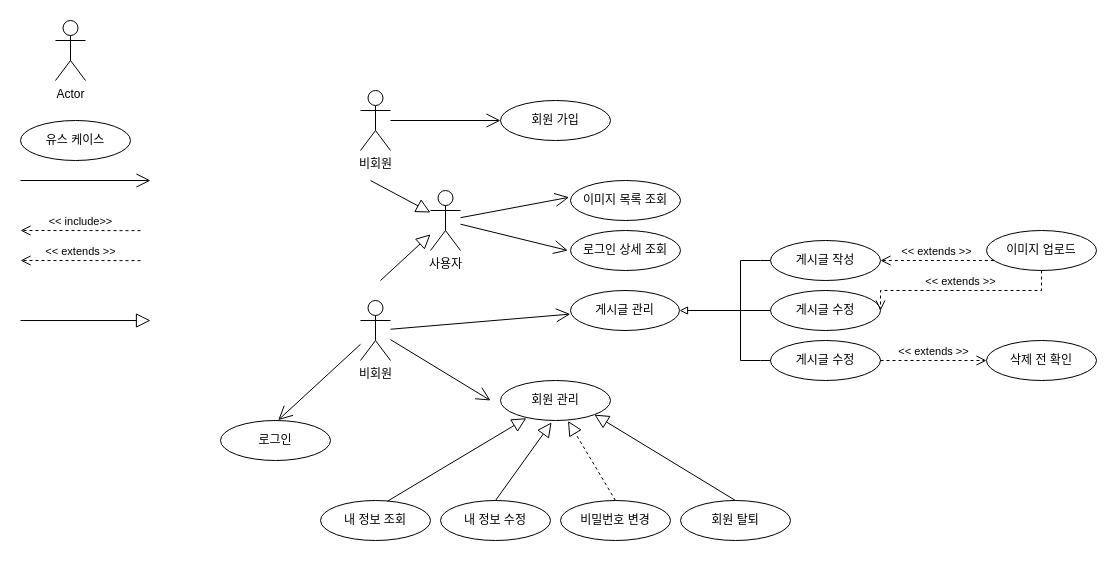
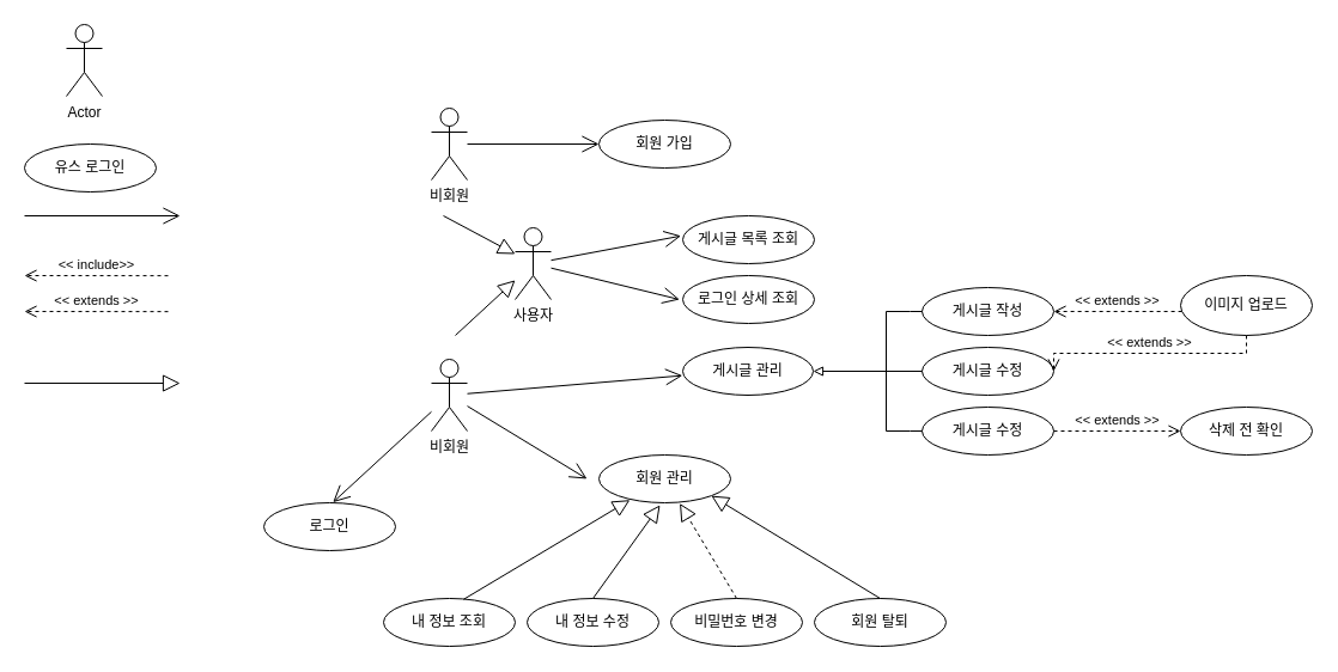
  <mxCell id="0" />
  <mxCell id="1" parent="0" />
  <mxCell id="2" value="Actor" style="shape=umlActor;verticalLabelPosition=bottom;verticalAlign=top;html=1;outlineConnect=0;" vertex="1" parent="1"><mxGeometry x="55" y="20" width="30" height="60" as="geometry" /></mxCell>
- <mxCell id="3" value="유스 케이스" style="ellipse;whiteSpace=wrap;html=1;" vertex="1" parent="1"><mxGeometry x="20" y="120" width="110" height="40" as="geometry" /></mxCell>
+ <mxCell id="3" value="유스 로그인" style="ellipse;whiteSpace=wrap;html=1;" vertex="1" parent="1"><mxGeometry x="20" y="120" width="110" height="40" as="geometry" /></mxCell>
  <mxCell id="4" value="&amp;lt;&amp;lt; include&amp;gt;&amp;gt;" style="html=1;verticalAlign=bottom;endArrow=open;dashed=1;endSize=8;edgeStyle=elbowEdgeStyle;elbow=vertical;curved=0;rounded=0;" edge="1" parent="1"><mxGeometry relative="1" as="geometry"><mxPoint x="140" y="230.13" as="sourcePoint" /><mxPoint x="20" y="230.13" as="targetPoint" /></mxGeometry></mxCell>
  <mxCell id="5" value="&amp;lt;&amp;lt; extends &amp;gt;&amp;gt;" style="html=1;verticalAlign=bottom;endArrow=open;dashed=1;endSize=8;edgeStyle=elbowEdgeStyle;elbow=vertical;curved=0;rounded=0;" edge="1" parent="1"><mxGeometry relative="1" as="geometry"><mxPoint x="140" y="260.13" as="sourcePoint" /><mxPoint x="20" y="260.13" as="targetPoint" /><mxPoint as="offset" /></mxGeometry></mxCell>
  <mxCell id="6" value="" style="endArrow=open;endFill=0;endSize=12;html=1;rounded=0;" edge="1" parent="1"><mxGeometry width="160" relative="1" as="geometry"><mxPoint x="20" y="180" as="sourcePoint" /><mxPoint x="150" y="180" as="targetPoint" /></mxGeometry></mxCell>
  <mxCell id="7" value="사용자" style="shape=umlActor;verticalLabelPosition=bottom;verticalAlign=top;html=1;outlineConnect=0;" vertex="1" parent="1"><mxGeometry x="430" y="190" width="30" height="60" as="geometry" /></mxCell>
- <mxCell id="8" value="이미지 목록 조회" style="ellipse;whiteSpace=wrap;html=1;" vertex="1" parent="1"><mxGeometry x="570" y="180" width="110" height="40" as="geometry" /></mxCell>
+ <mxCell id="8" value="게시글 목록 조회" style="ellipse;whiteSpace=wrap;html=1;" vertex="1" parent="1"><mxGeometry x="570" y="180" width="110" height="40" as="geometry" /></mxCell>
  <mxCell id="9" value="" style="endArrow=block;endFill=0;endSize=12;html=1;rounded=0;" edge="1" parent="1"><mxGeometry width="160" relative="1" as="geometry"><mxPoint x="20" y="320.03" as="sourcePoint" /><mxPoint x="150" y="320.03" as="targetPoint" /></mxGeometry></mxCell>
  <mxCell id="10" value="" style="endArrow=open;endFill=0;endSize=12;html=1;rounded=0;entryX=-0.013;entryY=0.42;entryDx=0;entryDy=0;entryPerimeter=0;" edge="1" parent="1" source="7" target="8"><mxGeometry width="160" relative="1" as="geometry"><mxPoint x="470" y="200" as="sourcePoint" /><mxPoint x="560" y="200" as="targetPoint" /></mxGeometry></mxCell>
  <mxCell id="11" value="비회원" style="shape=umlActor;verticalLabelPosition=bottom;verticalAlign=top;html=1;outlineConnect=0;" vertex="1" parent="1"><mxGeometry x="360" y="300" width="30" height="60" as="geometry" /></mxCell>
  <mxCell id="12" value="로그인" style="ellipse;whiteSpace=wrap;html=1;" vertex="1" parent="1"><mxGeometry x="220" y="420" width="110" height="40" as="geometry" /></mxCell>
  <mxCell id="13" value="" style="endArrow=open;endFill=0;endSize=12;html=1;rounded=0;entryX=0.525;entryY=-0.01;entryDx=0;entryDy=0;entryPerimeter=0;" edge="1" parent="1" source="11" target="12"><mxGeometry width="160" relative="1" as="geometry"><mxPoint x="350" y="350" as="sourcePoint" /><mxPoint x="280" y="410" as="targetPoint" /></mxGeometry></mxCell>
  <mxCell id="14" value="회원 관리" style="ellipse;whiteSpace=wrap;html=1;" vertex="1" parent="1"><mxGeometry x="500" y="380" width="110" height="40" as="geometry" /></mxCell>
  <mxCell id="15" value="" style="endArrow=open;endFill=0;endSize=12;html=1;rounded=0;" edge="1" parent="1" source="11"><mxGeometry width="160" relative="1" as="geometry"><mxPoint x="400" y="350" as="sourcePoint" /><mxPoint x="490" y="400" as="targetPoint" /></mxGeometry></mxCell>
  <mxCell id="16" value="내 정보 조회" style="ellipse;whiteSpace=wrap;html=1;" vertex="1" parent="1"><mxGeometry x="320" y="500" width="110" height="40" as="geometry" /></mxCell>
  <mxCell id="17" value="내 정보 수정" style="ellipse;whiteSpace=wrap;html=1;" vertex="1" parent="1"><mxGeometry x="440" y="500" width="110" height="40" as="geometry" /></mxCell>
  <mxCell id="18" value="비밀번호 변경" style="ellipse;whiteSpace=wrap;html=1;" vertex="1" parent="1"><mxGeometry x="560" y="500" width="110" height="40" as="geometry" /></mxCell>
  <mxCell id="19" value="회원 탈퇴" style="ellipse;whiteSpace=wrap;html=1;" vertex="1" parent="1"><mxGeometry x="680" y="500" width="110" height="40" as="geometry" /></mxCell>
  <mxCell id="20" value="" style="endArrow=block;endFill=0;endSize=12;html=1;rounded=0;entryX=0.235;entryY=0.942;entryDx=0;entryDy=0;entryPerimeter=0;exitX=0.608;exitY=0.019;exitDx=0;exitDy=0;exitPerimeter=0;" edge="1" parent="1" source="16" target="14"><mxGeometry width="160" relative="1" as="geometry"><mxPoint x="390" y="490" as="sourcePoint" /><mxPoint x="560" y="430" as="targetPoint" /></mxGeometry></mxCell>
  <mxCell id="21" value="" style="endArrow=block;endFill=0;endSize=12;html=1;rounded=0;entryX=0.464;entryY=1.049;entryDx=0;entryDy=0;entryPerimeter=0;exitX=0.5;exitY=0;exitDx=0;exitDy=0;" edge="1" parent="1" source="17" target="14"><mxGeometry width="160" relative="1" as="geometry"><mxPoint x="450" y="460" as="sourcePoint" /><mxPoint x="580" y="460" as="targetPoint" /></mxGeometry></mxCell>
  <mxCell id="22" value="" style="endArrow=block;endFill=0;endSize=12;html=1;rounded=0;exitX=0.5;exitY=0;exitDx=0;exitDy=0;entryX=1;entryY=1;entryDx=0;entryDy=0;" edge="1" parent="1" source="19" target="14"><mxGeometry width="160" relative="1" as="geometry"><mxPoint x="700" y="470" as="sourcePoint" /><mxPoint x="830" y="470" as="targetPoint" /></mxGeometry></mxCell>
  <mxCell id="23" value="" style="endArrow=block;endFill=0;endSize=12;html=1;rounded=0;exitX=0.5;exitY=0;exitDx=0;exitDy=0;entryX=0.614;entryY=1.013;entryDx=0;entryDy=0;entryPerimeter=0;dashed=1;" edge="1" parent="1" source="18" target="14"><mxGeometry width="160" relative="1" as="geometry"><mxPoint x="650" y="430" as="sourcePoint" /><mxPoint x="780" y="430" as="targetPoint" /></mxGeometry></mxCell>
  <mxCell id="24" value="비회원" style="shape=umlActor;verticalLabelPosition=bottom;verticalAlign=top;html=1;outlineConnect=0;" vertex="1" parent="1"><mxGeometry x="360" y="90" width="30" height="60" as="geometry" /></mxCell>
  <mxCell id="25" value="회원 가입" style="ellipse;whiteSpace=wrap;html=1;" vertex="1" parent="1"><mxGeometry x="500" y="100" width="110" height="40" as="geometry" /></mxCell>
  <mxCell id="26" value="" style="endArrow=open;endFill=0;endSize=12;html=1;rounded=0;entryX=0;entryY=0.5;entryDx=0;entryDy=0;" edge="1" parent="1" source="24" target="25"><mxGeometry width="160" relative="1" as="geometry"><mxPoint x="400" y="130" as="sourcePoint" /><mxPoint x="490" y="130" as="targetPoint" /></mxGeometry></mxCell>
  <mxCell id="27" value="로그인 상세 조회" style="ellipse;whiteSpace=wrap;html=1;" vertex="1" parent="1"><mxGeometry x="570" y="230" width="110" height="40" as="geometry" /></mxCell>
  <mxCell id="28" value="" style="endArrow=open;endFill=0;endSize=12;html=1;rounded=0;entryX=-0.024;entryY=0.5;entryDx=0;entryDy=0;entryPerimeter=0;" edge="1" parent="1" source="7" target="27"><mxGeometry width="160" relative="1" as="geometry"><mxPoint x="470" y="250" as="sourcePoint" /><mxPoint x="560" y="250" as="targetPoint" /></mxGeometry></mxCell>
  <mxCell id="29" value="" style="endArrow=block;endFill=0;endSize=12;html=1;rounded=0;" edge="1" parent="1" target="7"><mxGeometry width="160" relative="1" as="geometry"><mxPoint x="370" y="180" as="sourcePoint" /><mxPoint x="420" y="210" as="targetPoint" /></mxGeometry></mxCell>
  <mxCell id="30" value="" style="endArrow=block;endFill=0;endSize=12;html=1;rounded=0;" edge="1" parent="1" target="7"><mxGeometry width="160" relative="1" as="geometry"><mxPoint x="380" y="280" as="sourcePoint" /><mxPoint x="420" y="230" as="targetPoint" /></mxGeometry></mxCell>
  <mxCell id="31" value="" style="endArrow=open;endFill=0;endSize=12;html=1;rounded=0;entryX=-0.002;entryY=0.59;entryDx=0;entryDy=0;entryPerimeter=0;" edge="1" parent="1" source="11" target="32"><mxGeometry width="160" relative="1" as="geometry"><mxPoint x="400" y="330" as="sourcePoint" /><mxPoint x="560" y="310" as="targetPoint" /></mxGeometry></mxCell>
  <mxCell id="32" value="게시글 관리" style="ellipse;whiteSpace=wrap;html=1;" vertex="1" parent="1"><mxGeometry x="570" y="290" width="109" height="40" as="geometry" /></mxCell>
  <mxCell id="33" value="게시글 작성" style="ellipse;whiteSpace=wrap;html=1;" vertex="1" parent="1"><mxGeometry x="770" y="240" width="110" height="40" as="geometry" /></mxCell>
  <mxCell id="34" value="게시글 수정" style="ellipse;whiteSpace=wrap;html=1;" vertex="1" parent="1"><mxGeometry x="770" y="290" width="110" height="40" as="geometry" /></mxCell>
  <mxCell id="35" value="게시글 수정" style="ellipse;whiteSpace=wrap;html=1;" vertex="1" parent="1"><mxGeometry x="770" y="340" width="110" height="40" as="geometry" /></mxCell>
- <mxCell id="36" value="이미지 업로드" style="ellipse;whiteSpace=wrap;html=1;" vertex="1" parent="1"><mxGeometry x="986" y="230" width="110" height="40" as="geometry" /></mxCell>
+ <mxCell id="36" value="이미지 업로드" style="ellipse;whiteSpace=wrap;html=1;" vertex="1" parent="1"><mxGeometry x="986" y="230" width="110" height="50" as="geometry" /></mxCell>
  <mxCell id="37" value="&amp;lt;&amp;lt; extends &amp;gt;&amp;gt;" style="html=1;verticalAlign=bottom;endArrow=open;dashed=1;endSize=8;edgeStyle=elbowEdgeStyle;elbow=vertical;curved=0;rounded=0;exitX=0.5;exitY=1;exitDx=0;exitDy=0;entryX=1;entryY=0.5;entryDx=0;entryDy=0;" edge="1" parent="1" source="36" target="34"><mxGeometry relative="1" as="geometry"><mxPoint x="1000" y="309.6" as="sourcePoint" /><mxPoint x="880" y="309.6" as="targetPoint" /><mxPoint as="offset" /></mxGeometry></mxCell>
  <mxCell id="38" value="&amp;lt;&amp;lt; extends &amp;gt;&amp;gt;" style="html=1;verticalAlign=bottom;endArrow=open;dashed=1;endSize=8;edgeStyle=elbowEdgeStyle;elbow=vertical;curved=0;rounded=0;" edge="1" parent="1" source="36"><mxGeometry relative="1" as="geometry"><mxPoint x="1000" y="259.8" as="sourcePoint" /><mxPoint x="880" y="259.8" as="targetPoint" /><mxPoint as="offset" /></mxGeometry></mxCell>
  <mxCell id="39" value="&amp;lt;&amp;lt; extends &amp;gt;&amp;gt;" style="html=1;verticalAlign=bottom;endArrow=open;dashed=1;endSize=8;edgeStyle=elbowEdgeStyle;elbow=vertical;curved=0;rounded=0;entryX=0;entryY=0.5;entryDx=0;entryDy=0;exitX=1;exitY=0.5;exitDx=0;exitDy=0;" edge="1" parent="1" source="35" target="40"><mxGeometry relative="1" as="geometry"><mxPoint x="1026" y="360.01" as="sourcePoint" /><mxPoint x="906" y="360.01" as="targetPoint" /><mxPoint as="offset" /></mxGeometry></mxCell>
  <mxCell id="40" value="삭제 전 확인" style="ellipse;whiteSpace=wrap;html=1;" vertex="1" parent="1"><mxGeometry x="986" y="340" width="110" height="40" as="geometry" /></mxCell>
  <mxCell id="41" style="edgeStyle=none;rounded=0;orthogonalLoop=1;jettySize=auto;html=1;exitX=0;exitY=0.5;exitDx=0;exitDy=0;endArrow=block;endFill=0;entryX=1;entryY=0.5;entryDx=0;entryDy=0;" edge="1" parent="1" source="34" target="32"><mxGeometry relative="1" as="geometry"><mxPoint x="680" y="310" as="targetPoint" /></mxGeometry></mxCell>
  <mxCell id="42" style="edgeStyle=none;rounded=0;orthogonalLoop=1;jettySize=auto;html=1;exitX=1;exitY=0;exitDx=0;exitDy=0;exitPerimeter=0;entryX=0;entryY=0.5;entryDx=0;entryDy=0;endArrow=none;endFill=0;" edge="1" parent="1" source="44" target="33"><mxGeometry relative="1" as="geometry" /></mxCell>
  <mxCell id="43" style="edgeStyle=none;rounded=0;orthogonalLoop=1;jettySize=auto;html=1;exitX=1;exitY=1;exitDx=0;exitDy=0;exitPerimeter=0;entryX=0;entryY=0.5;entryDx=0;entryDy=0;endArrow=none;endFill=0;" edge="1" parent="1" source="44" target="35"><mxGeometry relative="1" as="geometry" /></mxCell>
  <mxCell id="44" value="" style="strokeWidth=1;html=1;shape=mxgraph.flowchart.annotation_1;align=left;pointerEvents=1;perimeterSpacing=0;" vertex="1" parent="1"><mxGeometry x="740" y="260" width="20" height="100" as="geometry" /></mxCell>
